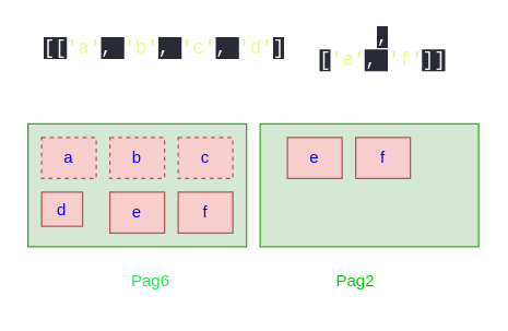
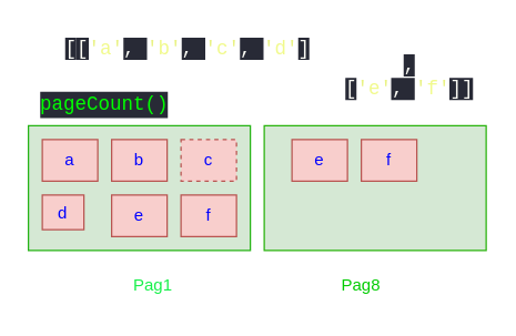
  <mxCell id="0" />
  <mxCell id="1" parent="0" />
  <mxCell id="2" value="" style="rounded=0;whiteSpace=wrap;html=1;fillColor=#d5e8d4;strokeColor=#24B314;" parent="1" vertex="1"><mxGeometry x="20" y="90" width="160" height="90" as="geometry" /></mxCell>
- <mxCell id="3" value="&lt;font color=&quot;#0000ff&quot;&gt;a&lt;/font&gt;" style="rounded=0;whiteSpace=wrap;html=1;fillColor=#f8cecc;strokeColor=#b85450;dashed=1;" parent="1" vertex="1"><mxGeometry x="30" y="100" width="40" height="30" as="geometry" /></mxCell>
- <mxCell id="4" value="&lt;font color=&quot;#0000ff&quot;&gt;b&lt;/font&gt;" style="rounded=0;whiteSpace=wrap;html=1;fillColor=#f8cecc;strokeColor=#b85450;dashed=1;" parent="1" vertex="1"><mxGeometry x="80" y="100" width="40" height="30" as="geometry" /></mxCell>
+ <mxCell id="3" value="&lt;font color=&quot;#0000ff&quot;&gt;a&lt;/font&gt;" style="rounded=0;whiteSpace=wrap;html=1;fillColor=#f8cecc;strokeColor=#b85450;" parent="1" vertex="1"><mxGeometry x="30" y="100" width="40" height="30" as="geometry" /></mxCell>
+ <mxCell id="4" value="&lt;font color=&quot;#0000ff&quot;&gt;b&lt;/font&gt;" style="rounded=0;whiteSpace=wrap;html=1;fillColor=#f8cecc;strokeColor=#b85450;" parent="1" vertex="1"><mxGeometry x="80" y="100" width="40" height="30" as="geometry" /></mxCell>
  <mxCell id="5" value="" style="rounded=0;whiteSpace=wrap;html=1;fillColor=#d5e8d4;strokeColor=#28B30D;" parent="1" vertex="1"><mxGeometry x="190" y="90" width="160" height="90" as="geometry" /></mxCell>
- <mxCell id="6" value="&lt;font color=&quot;#16f049&quot;&gt;Pag6&lt;/font&gt;" style="text;html=1;strokeColor=none;fillColor=none;align=center;verticalAlign=middle;whiteSpace=wrap;rounded=0;" parent="1" vertex="1"><mxGeometry x="80" y="190" width="60" height="30" as="geometry" /></mxCell>
- <mxCell id="7" value="&lt;font color=&quot;#00cc00&quot;&gt;Pag2&lt;/font&gt;" style="text;html=1;strokeColor=none;fillColor=none;align=center;verticalAlign=middle;whiteSpace=wrap;rounded=0;" parent="1" vertex="1"><mxGeometry x="230" y="190" width="60" height="30" as="geometry" /></mxCell>
- <mxCell id="9" value="&lt;span style=&quot;color: rgb(248, 248, 242); font-family: Consolas, &amp;quot;Courier New&amp;quot;, monospace; font-size: 14px; background-color: rgb(40, 42, 54);&quot;&gt;[&lt;/span&gt;&lt;span style=&quot;background-color: rgb(40, 42, 54); color: rgb(248, 248, 242); font-family: Consolas, &amp;quot;Courier New&amp;quot;, monospace; font-size: 14px;&quot;&gt;[&lt;/span&gt;&lt;span style=&quot;font-family: Consolas, &amp;quot;Courier New&amp;quot;, monospace; font-size: 14px; color: rgb(233, 242, 132);&quot;&gt;'&lt;/span&gt;&lt;span style=&quot;font-family: Consolas, &amp;quot;Courier New&amp;quot;, monospace; font-size: 14px; color: rgb(241, 250, 140);&quot;&gt;a&lt;/span&gt;&lt;span style=&quot;font-family: Consolas, &amp;quot;Courier New&amp;quot;, monospace; font-size: 14px; color: rgb(233, 242, 132);&quot;&gt;'&lt;/span&gt;&lt;span style=&quot;background-color: rgb(40, 42, 54); color: rgb(248, 248, 242); font-family: Consolas, &amp;quot;Courier New&amp;quot;, monospace; font-size: 14px;&quot;&gt;, &lt;/span&gt;&lt;span style=&quot;font-family: Consolas, &amp;quot;Courier New&amp;quot;, monospace; font-size: 14px; color: rgb(233, 242, 132);&quot;&gt;'&lt;/span&gt;&lt;span style=&quot;font-family: Consolas, &amp;quot;Courier New&amp;quot;, monospace; font-size: 14px; color: rgb(241, 250, 140);&quot;&gt;b&lt;/span&gt;&lt;span style=&quot;font-family: Consolas, &amp;quot;Courier New&amp;quot;, monospace; font-size: 14px; color: rgb(233, 242, 132);&quot;&gt;'&lt;/span&gt;&lt;span style=&quot;background-color: rgb(40, 42, 54); color: rgb(248, 248, 242); font-family: Consolas, &amp;quot;Courier New&amp;quot;, monospace; font-size: 14px;&quot;&gt;, &lt;/span&gt;&lt;span style=&quot;font-family: Consolas, &amp;quot;Courier New&amp;quot;, monospace; font-size: 14px; color: rgb(233, 242, 132);&quot;&gt;'&lt;/span&gt;&lt;span style=&quot;font-family: Consolas, &amp;quot;Courier New&amp;quot;, monospace; font-size: 14px; color: rgb(241, 250, 140);&quot;&gt;c&lt;/span&gt;&lt;span style=&quot;font-family: Consolas, &amp;quot;Courier New&amp;quot;, monospace; font-size: 14px; color: rgb(233, 242, 132);&quot;&gt;'&lt;/span&gt;&lt;span style=&quot;background-color: rgb(40, 42, 54); color: rgb(248, 248, 242); font-family: Consolas, &amp;quot;Courier New&amp;quot;, monospace; font-size: 14px;&quot;&gt;, &lt;/span&gt;&lt;span style=&quot;font-family: Consolas, &amp;quot;Courier New&amp;quot;, monospace; font-size: 14px; color: rgb(233, 242, 132);&quot;&gt;'&lt;/span&gt;&lt;span style=&quot;font-family: Consolas, &amp;quot;Courier New&amp;quot;, monospace; font-size: 14px; color: rgb(241, 250, 140);&quot;&gt;d&lt;/span&gt;&lt;span style=&quot;font-family: Consolas, &amp;quot;Courier New&amp;quot;, monospace; font-size: 14px; color: rgb(233, 242, 132);&quot;&gt;'&lt;/span&gt;&lt;span style=&quot;color: rgb(248, 248, 242); font-family: Consolas, &amp;quot;Courier New&amp;quot;, monospace; font-size: 14px; background-color: rgb(40, 42, 54);&quot;&gt;]&lt;/span&gt;" style="text;html=1;strokeColor=none;fillColor=none;align=center;verticalAlign=middle;whiteSpace=wrap;rounded=0;fontColor=#00CC00;" parent="1" vertex="1"><mxGeometry x="25" y="20" width="190" height="30" as="geometry" /></mxCell>
+ <mxCell id="6" value="&lt;font color=&quot;#16f049&quot;&gt;Pag1&lt;/font&gt;" style="text;html=1;strokeColor=none;fillColor=none;align=center;verticalAlign=middle;whiteSpace=wrap;rounded=0;" parent="1" vertex="1"><mxGeometry x="80" y="190" width="60" height="30" as="geometry" /></mxCell>
+ <mxCell id="7" value="&lt;font color=&quot;#00cc00&quot;&gt;Pag8&lt;/font&gt;" style="text;html=1;strokeColor=none;fillColor=none;align=center;verticalAlign=middle;whiteSpace=wrap;rounded=0;" parent="1" vertex="1"><mxGeometry x="230" y="190" width="60" height="30" as="geometry" /></mxCell>
+ <mxCell id="8" value="&lt;div style=&quot;background-color: rgb(40, 42, 54); font-family: Consolas, &amp;quot;Courier New&amp;quot;, monospace; font-size: 14px; line-height: 19px;&quot;&gt;&lt;font color=&quot;#00ff00&quot;&gt;pageCount()&lt;/font&gt;&lt;/div&gt;" style="text;html=1;strokeColor=none;fillColor=none;align=center;verticalAlign=middle;whiteSpace=wrap;rounded=0;" parent="1" vertex="1"><mxGeometry x="20" y="60" width="110" height="30" as="geometry" /></mxCell>
+ <mxCell id="9" value="&lt;span style=&quot;color: rgb(248, 248, 242); font-family: Consolas, &amp;quot;Courier New&amp;quot;, monospace; font-size: 14px; background-color: rgb(40, 42, 54);&quot;&gt;[&lt;/span&gt;&lt;span style=&quot;background-color: rgb(40, 42, 54); color: rgb(248, 248, 242); font-family: Consolas, &amp;quot;Courier New&amp;quot;, monospace; font-size: 14px;&quot;&gt;[&lt;/span&gt;&lt;span style=&quot;font-family: Consolas, &amp;quot;Courier New&amp;quot;, monospace; font-size: 14px; color: rgb(233, 242, 132);&quot;&gt;'&lt;/span&gt;&lt;span style=&quot;font-family: Consolas, &amp;quot;Courier New&amp;quot;, monospace; font-size: 14px; color: rgb(241, 250, 140);&quot;&gt;a&lt;/span&gt;&lt;span style=&quot;font-family: Consolas, &amp;quot;Courier New&amp;quot;, monospace; font-size: 14px; color: rgb(233, 242, 132);&quot;&gt;'&lt;/span&gt;&lt;span style=&quot;background-color: rgb(40, 42, 54); color: rgb(248, 248, 242); font-family: Consolas, &amp;quot;Courier New&amp;quot;, monospace; font-size: 14px;&quot;&gt;, &lt;/span&gt;&lt;span style=&quot;font-family: Consolas, &amp;quot;Courier New&amp;quot;, monospace; font-size: 14px; color: rgb(233, 242, 132);&quot;&gt;'&lt;/span&gt;&lt;span style=&quot;font-family: Consolas, &amp;quot;Courier New&amp;quot;, monospace; font-size: 14px; color: rgb(241, 250, 140);&quot;&gt;b&lt;/span&gt;&lt;span style=&quot;font-family: Consolas, &amp;quot;Courier New&amp;quot;, monospace; font-size: 14px; color: rgb(233, 242, 132);&quot;&gt;'&lt;/span&gt;&lt;span style=&quot;background-color: rgb(40, 42, 54); color: rgb(248, 248, 242); font-family: Consolas, &amp;quot;Courier New&amp;quot;, monospace; font-size: 14px;&quot;&gt;, &lt;/span&gt;&lt;span style=&quot;font-family: Consolas, &amp;quot;Courier New&amp;quot;, monospace; font-size: 14px; color: rgb(233, 242, 132);&quot;&gt;'&lt;/span&gt;&lt;span style=&quot;font-family: Consolas, &amp;quot;Courier New&amp;quot;, monospace; font-size: 14px; color: rgb(241, 250, 140);&quot;&gt;c&lt;/span&gt;&lt;span style=&quot;font-family: Consolas, &amp;quot;Courier New&amp;quot;, monospace; font-size: 14px; color: rgb(233, 242, 132);&quot;&gt;'&lt;/span&gt;&lt;span style=&quot;background-color: rgb(40, 42, 54); color: rgb(248, 248, 242); font-family: Consolas, &amp;quot;Courier New&amp;quot;, monospace; font-size: 14px;&quot;&gt;, &lt;/span&gt;&lt;span style=&quot;font-family: Consolas, &amp;quot;Courier New&amp;quot;, monospace; font-size: 14px; color: rgb(233, 242, 132);&quot;&gt;'&lt;/span&gt;&lt;span style=&quot;font-family: Consolas, &amp;quot;Courier New&amp;quot;, monospace; font-size: 14px; color: rgb(241, 250, 140);&quot;&gt;d&lt;/span&gt;&lt;span style=&quot;font-family: Consolas, &amp;quot;Courier New&amp;quot;, monospace; font-size: 14px; color: rgb(233, 242, 132);&quot;&gt;'&lt;/span&gt;&lt;span style=&quot;color: rgb(248, 248, 242); font-family: Consolas, &amp;quot;Courier New&amp;quot;, monospace; font-size: 14px; background-color: rgb(40, 42, 54);&quot;&gt;]&lt;/span&gt;" style="text;html=1;strokeColor=none;fillColor=none;align=center;verticalAlign=middle;whiteSpace=wrap;rounded=0;fontColor=#00CC00;" parent="1" vertex="1"><mxGeometry x="40" y="20" width="190" height="30" as="geometry" /></mxCell>
  <mxCell id="10" value="&lt;font color=&quot;#0000ff&quot;&gt;c&lt;/font&gt;" style="rounded=0;whiteSpace=wrap;html=1;fillColor=#f8cecc;strokeColor=#b85450;dashed=1;" parent="1" vertex="1"><mxGeometry x="130" y="100" width="40" height="30" as="geometry" /></mxCell>
  <mxCell id="11" value="&lt;font color=&quot;#0000ff&quot;&gt;d&lt;/font&gt;" style="rounded=0;whiteSpace=wrap;html=1;fillColor=#f8cecc;strokeColor=#b85450;" parent="1" vertex="1"><mxGeometry x="30" y="140" width="30" height="25" as="geometry" /></mxCell>
  <mxCell id="12" value="&lt;font color=&quot;#0000ff&quot;&gt;e&lt;/font&gt;" style="rounded=0;whiteSpace=wrap;html=1;fillColor=#f8cecc;strokeColor=#b85450;" parent="1" vertex="1"><mxGeometry x="80" y="140" width="40" height="30" as="geometry" /></mxCell>
  <mxCell id="13" value="&lt;font color=&quot;#0000ff&quot;&gt;f&lt;/font&gt;" style="rounded=0;whiteSpace=wrap;html=1;fillColor=#f8cecc;strokeColor=#b85450;" parent="1" vertex="1"><mxGeometry x="130" y="140" width="40" height="30" as="geometry" /></mxCell>
  <mxCell id="14" value="&lt;font color=&quot;#0000ff&quot;&gt;e&lt;/font&gt;" style="rounded=0;whiteSpace=wrap;html=1;fillColor=#f8cecc;strokeColor=#b85450;" parent="1" vertex="1"><mxGeometry x="210" y="100" width="40" height="30" as="geometry" /></mxCell>
  <mxCell id="15" value="&lt;font color=&quot;#0000ff&quot;&gt;f&lt;/font&gt;" style="rounded=0;whiteSpace=wrap;html=1;fillColor=#f8cecc;strokeColor=#b85450;" parent="1" vertex="1"><mxGeometry x="260" y="100" width="40" height="30" as="geometry" /></mxCell>
- <mxCell id="16" value="&lt;span style=&quot;background-color: rgb(40, 42, 54); color: rgb(248, 248, 242); font-family: Consolas, &amp;quot;Courier New&amp;quot;, monospace; font-size: 14px;&quot;&gt;,[&lt;/span&gt;&lt;span style=&quot;font-family: Consolas, &amp;quot;Courier New&amp;quot;, monospace; font-size: 14px; color: rgb(233, 242, 132);&quot;&gt;'&lt;/span&gt;&lt;span style=&quot;font-family: Consolas, &amp;quot;Courier New&amp;quot;, monospace; font-size: 14px;&quot;&gt;&lt;font color=&quot;#f1fa8c&quot;&gt;e&lt;/font&gt;&lt;/span&gt;&lt;span style=&quot;font-family: Consolas, &amp;quot;Courier New&amp;quot;, monospace; font-size: 14px; color: rgb(233, 242, 132);&quot;&gt;'&lt;/span&gt;&lt;span style=&quot;background-color: rgb(40, 42, 54); color: rgb(248, 248, 242); font-family: Consolas, &amp;quot;Courier New&amp;quot;, monospace; font-size: 14px;&quot;&gt;,&amp;nbsp;&lt;/span&gt;&lt;span style=&quot;font-family: Consolas, &amp;quot;Courier New&amp;quot;, monospace; font-size: 14px; color: rgb(233, 242, 132);&quot;&gt;'&lt;/span&gt;&lt;span style=&quot;font-family: Consolas, &amp;quot;Courier New&amp;quot;, monospace; font-size: 14px;&quot;&gt;&lt;font color=&quot;#f1fa8c&quot;&gt;f&lt;/font&gt;&lt;/span&gt;&lt;span style=&quot;font-family: Consolas, &amp;quot;Courier New&amp;quot;, monospace; font-size: 14px; color: rgb(233, 242, 132);&quot;&gt;'&lt;/span&gt;&lt;span style=&quot;color: rgb(248, 248, 242); font-family: Consolas, &amp;quot;Courier New&amp;quot;, monospace; font-size: 14px; background-color: rgb(40, 42, 54);&quot;&gt;]]&lt;/span&gt;" style="text;html=1;strokeColor=none;fillColor=none;align=center;verticalAlign=middle;whiteSpace=wrap;rounded=0;" vertex="1" parent="1"><mxGeometry x="230" y="20" width="100" height="30" as="geometry" /></mxCell>
+ <mxCell id="16" value="&lt;span style=&quot;background-color: rgb(40, 42, 54); color: rgb(248, 248, 242); font-family: Consolas, &amp;quot;Courier New&amp;quot;, monospace; font-size: 14px;&quot;&gt;,[&lt;/span&gt;&lt;span style=&quot;font-family: Consolas, &amp;quot;Courier New&amp;quot;, monospace; font-size: 14px; color: rgb(233, 242, 132);&quot;&gt;'&lt;/span&gt;&lt;span style=&quot;font-family: Consolas, &amp;quot;Courier New&amp;quot;, monospace; font-size: 14px;&quot;&gt;&lt;font color=&quot;#f1fa8c&quot;&gt;e&lt;/font&gt;&lt;/span&gt;&lt;span style=&quot;font-family: Consolas, &amp;quot;Courier New&amp;quot;, monospace; font-size: 14px; color: rgb(233, 242, 132);&quot;&gt;'&lt;/span&gt;&lt;span style=&quot;background-color: rgb(40, 42, 54); color: rgb(248, 248, 242); font-family: Consolas, &amp;quot;Courier New&amp;quot;, monospace; font-size: 14px;&quot;&gt;,&amp;nbsp;&lt;/span&gt;&lt;span style=&quot;font-family: Consolas, &amp;quot;Courier New&amp;quot;, monospace; font-size: 14px; color: rgb(233, 242, 132);&quot;&gt;'&lt;/span&gt;&lt;span style=&quot;font-family: Consolas, &amp;quot;Courier New&amp;quot;, monospace; font-size: 14px;&quot;&gt;&lt;font color=&quot;#f1fa8c&quot;&gt;f&lt;/font&gt;&lt;/span&gt;&lt;span style=&quot;font-family: Consolas, &amp;quot;Courier New&amp;quot;, monospace; font-size: 14px; color: rgb(233, 242, 132);&quot;&gt;'&lt;/span&gt;&lt;span style=&quot;color: rgb(248, 248, 242); font-family: Consolas, &amp;quot;Courier New&amp;quot;, monospace; font-size: 14px; background-color: rgb(40, 42, 54);&quot;&gt;]]&lt;/span&gt;" style="text;html=1;strokeColor=none;fillColor=none;align=center;verticalAlign=middle;whiteSpace=wrap;rounded=0;" vertex="1" parent="1"><mxGeometry x="245" y="40" width="100" height="30" as="geometry" /></mxCell>
